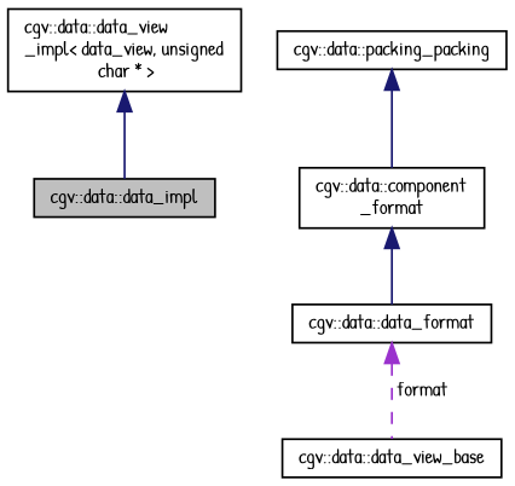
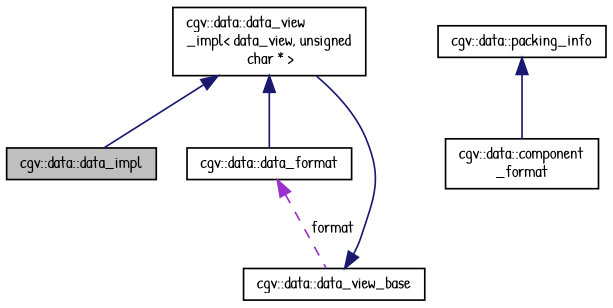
  digraph {
    fontname="Patrick Hand"
    node [color=black fontname="Patrick Hand" fontsize=10 shape=record]
    edge [color=midnightblue dir=back fontname="Patrick Hand" fontsize=10 labelfontname=Helvetica labelfontsize=10 style=solid]
    n1 [fillcolor=grey75 fontcolor=black height=0.2 label="cgv::data::data_impl" style=filled width=0.4]
    n2 [height=0.2 label="cgv::data::data_view\l_impl\< data_view, unsigned\l char * \>" width=0.4]
    n3 [height=0.2 label="cgv::data::data_view_base" width=0.4]
    n4 [height=0.2 label="cgv::data::data_format" width=0.4]
    n5 [height=0.2 label="cgv::data::component\l_format" width=0.4]
-   n6 [height=0.2 label="cgv::data::packing_packing" width=0.4]
+   n6 [height=0.2 label="cgv::data::packing_info" width=0.4]
    n2 -> n1
+   n3 -> n2
    n4 -> n3 [color=darkorchid3 label=" format" style=dashed]
-   n5 -> n4
+   n2 -> n4
    n6 -> n5
  }
